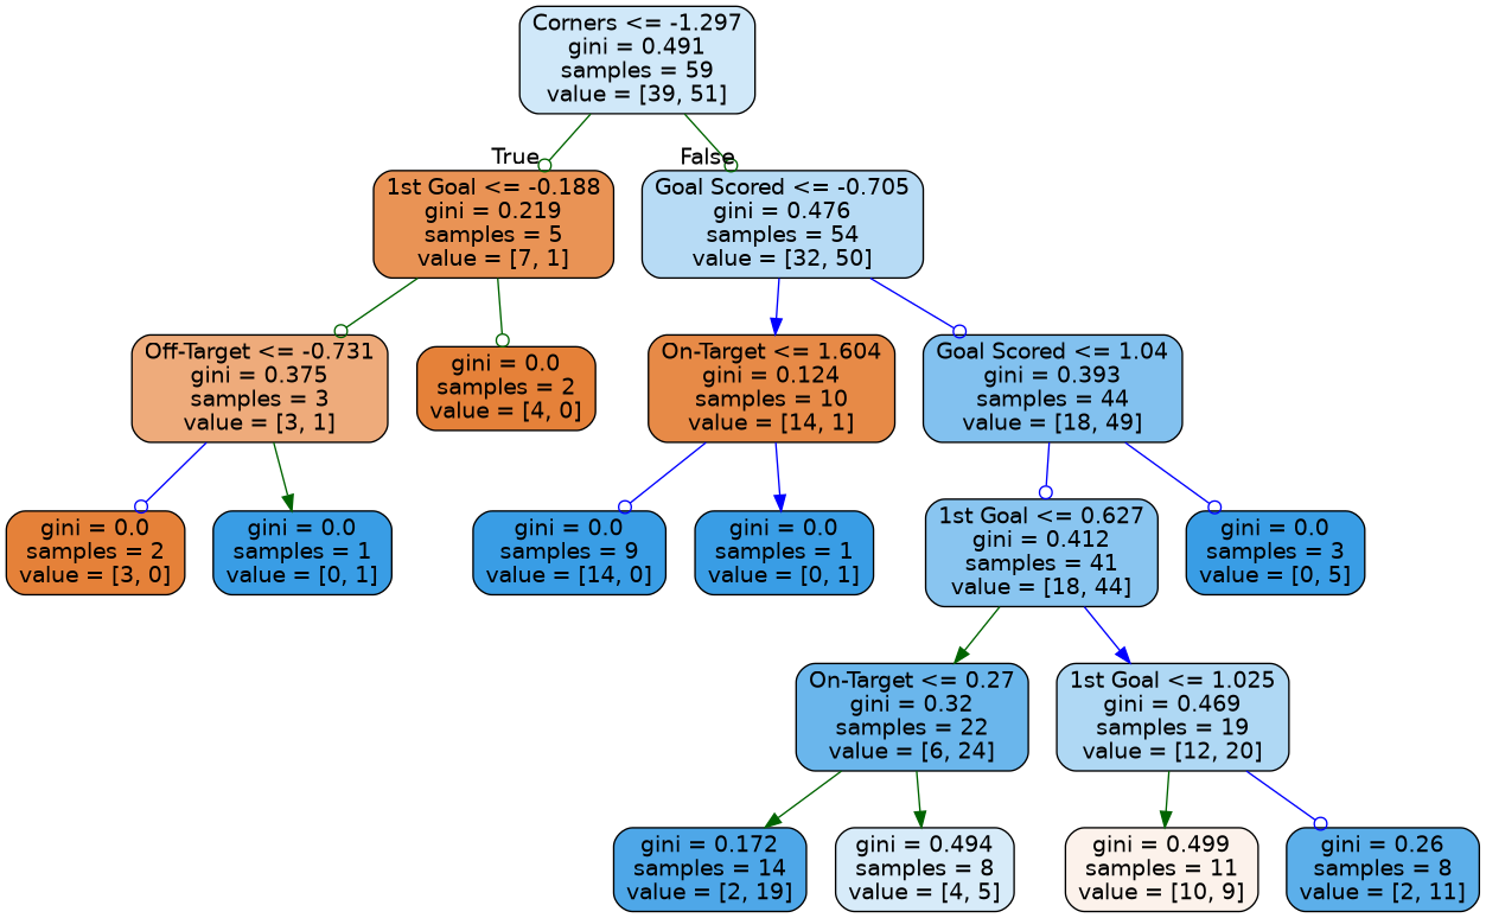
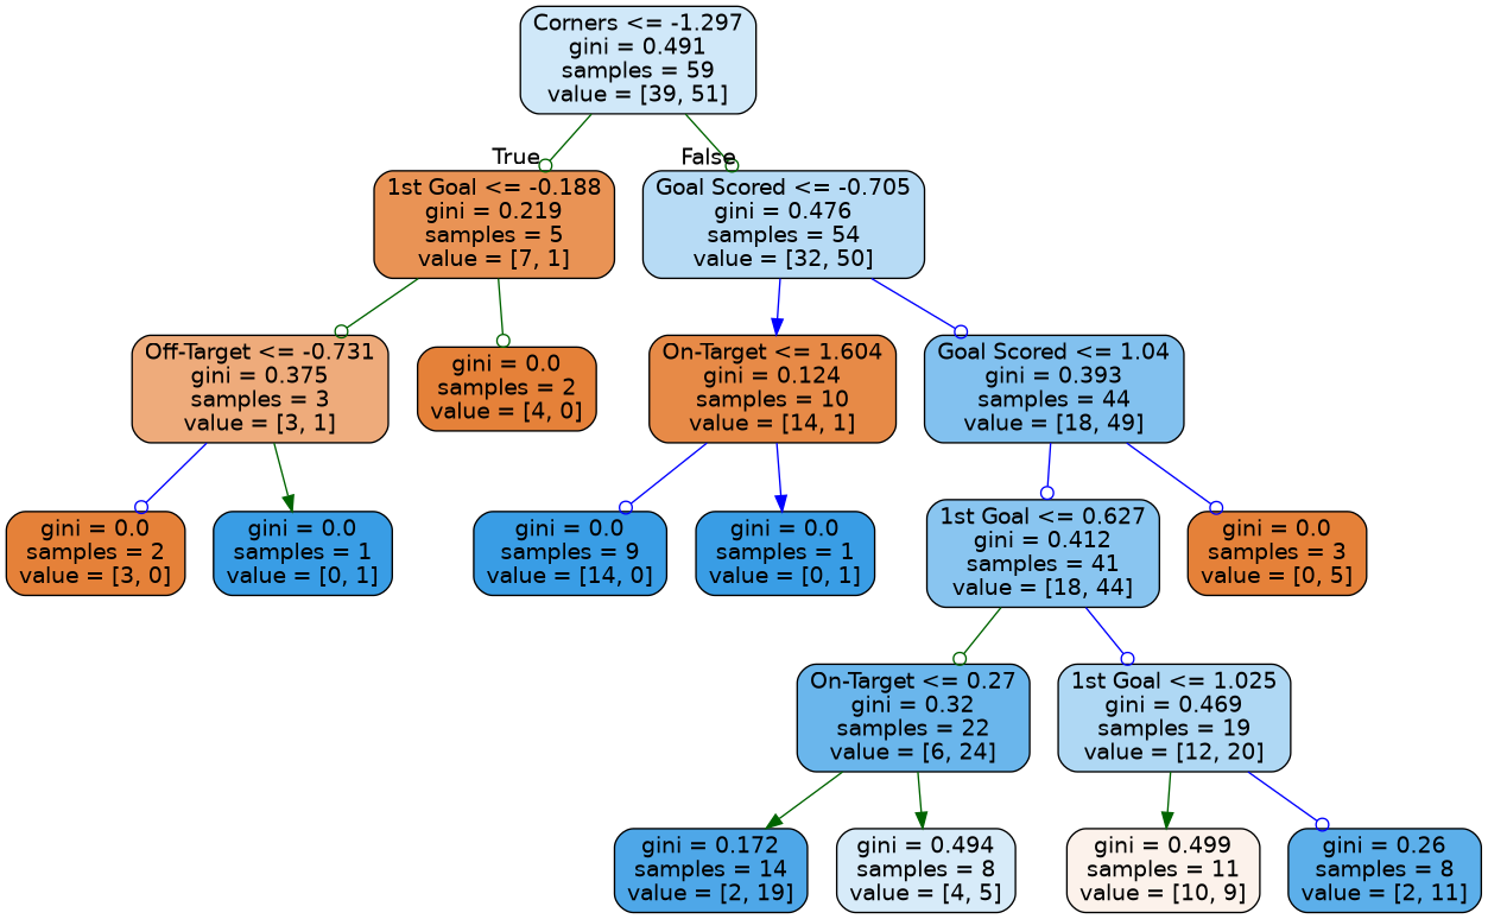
  digraph {
    node [color=black fillcolor="#399de5ff" fontname=helvetica shape=box style="filled, rounded"]
    edge [arrowhead=odot color=darkgreen fontname=helvetica]
    n1 [fillcolor="#399de53c" label="Corners <= -1.297\ngini = 0.491\nsamples = 59\nvalue = [39, 51]"]
    n2 [fillcolor="#e58139db" label="1st Goal <= -0.188\ngini = 0.219\nsamples = 5\nvalue = [7, 1]"]
    n3 [fillcolor="#399de55c" label="Goal Scored <= -0.705\ngini = 0.476\nsamples = 54\nvalue = [32, 50]"]
    n4 [fillcolor="#e58139aa" label="Off-Target <= -0.731\ngini = 0.375\nsamples = 3\nvalue = [3, 1]"]
    n5 [fillcolor="#e58139ff" label="gini = 0.0\nsamples = 2\nvalue = [4, 0]"]
    n6 [fillcolor="#e58139ed" label="On-Target <= 1.604\ngini = 0.124\nsamples = 10\nvalue = [14, 1]"]
    n7 [fillcolor="#399de5a1" label="Goal Scored <= 1.04\ngini = 0.393\nsamples = 44\nvalue = [18, 49]"]
    n8 [fillcolor="#e58139ff" label="gini = 0.0\nsamples = 2\nvalue = [3, 0]"]
    n9 [label="gini = 0.0\nsamples = 1\nvalue = [0, 1]"]
    n10 [label="gini = 0.0\nsamples = 9\nvalue = [14, 0]"]
    n11 [label="gini = 0.0\nsamples = 1\nvalue = [0, 1]"]
    n12 [fillcolor="#399de597" label="1st Goal <= 0.627\ngini = 0.412\nsamples = 41\nvalue = [18, 44]"]
-   n13 [label="gini = 0.0\nsamples = 3\nvalue = [0, 5]"]
+   n13 [fillcolor="#e58139ff" label="gini = 0.0\nsamples = 3\nvalue = [0, 5]"]
    n14 [fillcolor="#399de5bf" label="On-Target <= 0.27\ngini = 0.32\nsamples = 22\nvalue = [6, 24]"]
    n15 [fillcolor="#399de566" label="1st Goal <= 1.025\ngini = 0.469\nsamples = 19\nvalue = [12, 20]"]
    n16 [fillcolor="#399de5e4" label="gini = 0.172\nsamples = 14\nvalue = [2, 19]"]
    n17 [fillcolor="#399de533" label="gini = 0.494\nsamples = 8\nvalue = [4, 5]"]
    n18 [fillcolor="#e5813919" label="gini = 0.499\nsamples = 11\nvalue = [10, 9]"]
    n19 [fillcolor="#399de5d1" label="gini = 0.26\nsamples = 8\nvalue = [2, 11]"]
    n1 -> n2 [headlabel=True labelangle=45 labeldistance=2.5]
    n1 -> n3 [headlabel=False labelangle=-45 labeldistance=2.5]
    n2 -> n4
    n2 -> n5
    n3 -> n6 [arrowhead=normal color=blue]
    n3 -> n7 [color=blue]
    n4 -> n8 [color=blue]
    n4 -> n9 [arrowhead=normal]
    n6 -> n10 [color=blue]
    n6 -> n11 [arrowhead=normal color=blue]
    n7 -> n12 [color=blue]
    n7 -> n13 [color=blue]
-   n12 -> n14 [arrowhead=normal]
-   n12 -> n15 [arrowhead=normal color=blue]
+   n12 -> n14
+   n12 -> n15 [color=blue]
    n14 -> n16 [arrowhead=normal]
    n14 -> n17 [arrowhead=normal]
    n15 -> n18 [arrowhead=normal]
    n15 -> n19 [color=blue]
  }
